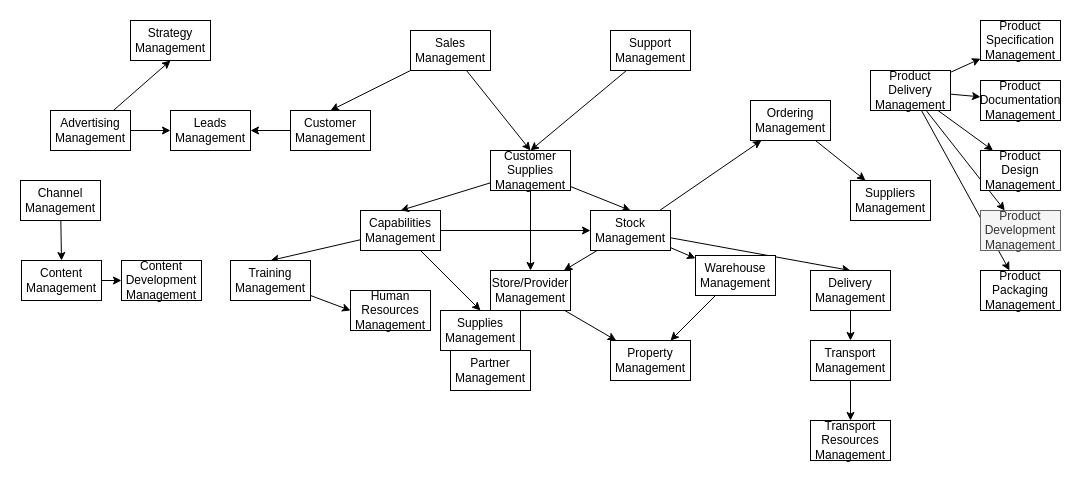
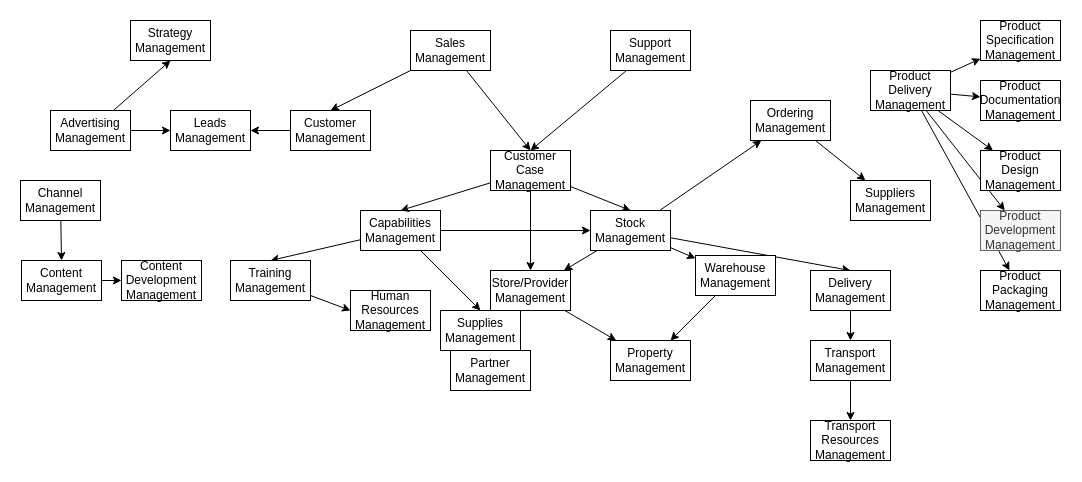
  <mxCell id="0" />
  <mxCell id="1" parent="0" />
  <mxCell id="2" value="Human Resources Management" style="rounded=0;whiteSpace=wrap;html=1;" vertex="1" parent="1"><mxGeometry x="350" y="290" width="80" height="40" as="geometry" /></mxCell>
  <mxCell id="3" style="edgeStyle=none;rounded=0;orthogonalLoop=1;jettySize=auto;html=1;entryX=0.5;entryY=0;entryDx=0;entryDy=0;" edge="1" parent="1" source="4" target="9"><mxGeometry relative="1" as="geometry" /></mxCell>
  <mxCell id="4" value="Transport Management" style="rounded=0;whiteSpace=wrap;html=1;" vertex="1" parent="1"><mxGeometry x="810" y="340" width="80" height="40" as="geometry" /></mxCell>
  <mxCell id="5" style="edgeStyle=none;rounded=0;orthogonalLoop=1;jettySize=auto;html=1;" edge="1" parent="1" source="8" target="25"><mxGeometry relative="1" as="geometry" /></mxCell>
  <mxCell id="6" style="edgeStyle=none;rounded=0;orthogonalLoop=1;jettySize=auto;html=1;entryX=0.5;entryY=0;entryDx=0;entryDy=0;" edge="1" parent="1" source="8" target="33"><mxGeometry relative="1" as="geometry" /></mxCell>
  <mxCell id="7" style="edgeStyle=none;rounded=0;orthogonalLoop=1;jettySize=auto;html=1;entryX=0.5;entryY=0;entryDx=0;entryDy=0;" edge="1" parent="1" source="8" target="60"><mxGeometry relative="1" as="geometry" /></mxCell>
  <mxCell id="8" value="Capabilities Management" style="rounded=0;whiteSpace=wrap;html=1;" vertex="1" parent="1"><mxGeometry x="360" y="210" width="80" height="40" as="geometry" /></mxCell>
  <mxCell id="9" value="Transport&lt;br&gt;Resources Management" style="rounded=0;whiteSpace=wrap;html=1;" vertex="1" parent="1"><mxGeometry x="810" y="420" width="80" height="40" as="geometry" /></mxCell>
  <mxCell id="10" style="edgeStyle=none;rounded=0;orthogonalLoop=1;jettySize=auto;html=1;entryX=1;entryY=0.5;entryDx=0;entryDy=0;" edge="1" parent="1" source="11" target="34"><mxGeometry relative="1" as="geometry" /></mxCell>
  <mxCell id="11" value="Customer Management" style="rounded=0;whiteSpace=wrap;html=1;" vertex="1" parent="1"><mxGeometry x="290" y="110" width="80" height="40" as="geometry" /></mxCell>
  <mxCell id="12" style="edgeStyle=none;rounded=0;orthogonalLoop=1;jettySize=auto;html=1;entryX=0.5;entryY=0;entryDx=0;entryDy=0;" edge="1" parent="1" source="15" target="8"><mxGeometry relative="1" as="geometry" /></mxCell>
  <mxCell id="13" style="edgeStyle=none;rounded=0;orthogonalLoop=1;jettySize=auto;html=1;entryX=0.5;entryY=0;entryDx=0;entryDy=0;" edge="1" parent="1" source="15" target="25"><mxGeometry relative="1" as="geometry" /></mxCell>
  <mxCell id="14" style="edgeStyle=none;rounded=0;orthogonalLoop=1;jettySize=auto;html=1;entryX=0.5;entryY=0;entryDx=0;entryDy=0;" edge="1" parent="1" source="15" target="29"><mxGeometry relative="1" as="geometry" /></mxCell>
- <mxCell id="15" value="Customer Supplies Management" style="rounded=0;whiteSpace=wrap;html=1;" vertex="1" parent="1"><mxGeometry x="490" width="80" height="40" as="geometry" y="150" /></mxCell>
+ <mxCell id="15" value="Customer Case Management" style="rounded=0;whiteSpace=wrap;html=1;" vertex="1" parent="1"><mxGeometry x="490" width="80" height="40" as="geometry" y="150" /></mxCell>
  <mxCell id="16" style="edgeStyle=none;rounded=0;orthogonalLoop=1;jettySize=auto;html=1;entryX=0.5;entryY=0;entryDx=0;entryDy=0;" edge="1" parent="1" source="17" target="15"><mxGeometry relative="1" as="geometry" /></mxCell>
  <mxCell id="17" value="Support Management" style="rounded=0;whiteSpace=wrap;html=1;" vertex="1" parent="1"><mxGeometry x="610" y="30" width="80" height="40" as="geometry" /></mxCell>
  <mxCell id="18" style="edgeStyle=none;rounded=0;orthogonalLoop=1;jettySize=auto;html=1;entryX=0.5;entryY=0;entryDx=0;entryDy=0;" edge="1" parent="1" source="20" target="15"><mxGeometry relative="1" as="geometry" /></mxCell>
  <mxCell id="19" style="edgeStyle=none;rounded=0;orthogonalLoop=1;jettySize=auto;html=1;entryX=0.5;entryY=0;entryDx=0;entryDy=0;" edge="1" parent="1" source="20" target="11"><mxGeometry relative="1" as="geometry" /></mxCell>
  <mxCell id="20" value="Sales Management" style="rounded=0;whiteSpace=wrap;html=1;" vertex="1" parent="1"><mxGeometry x="410" y="30" width="80" height="40" as="geometry" /></mxCell>
  <mxCell id="21" style="rounded=0;orthogonalLoop=1;jettySize=auto;html=1;" edge="1" parent="1" source="25" target="27"><mxGeometry relative="1" as="geometry" /></mxCell>
  <mxCell id="22" style="rounded=0;orthogonalLoop=1;jettySize=auto;html=1;" edge="1" parent="1" source="25" target="29"><mxGeometry relative="1" as="geometry" /></mxCell>
  <mxCell id="23" style="edgeStyle=none;rounded=0;orthogonalLoop=1;jettySize=auto;html=1;entryX=0.5;entryY=0;entryDx=0;entryDy=0;" edge="1" parent="1" source="25" target="31"><mxGeometry relative="1" as="geometry" /></mxCell>
  <mxCell id="24" style="edgeStyle=none;rounded=0;orthogonalLoop=1;jettySize=auto;html=1;" edge="1" parent="1" source="25" target="40"><mxGeometry relative="1" as="geometry" /></mxCell>
  <mxCell id="25" value="Stock Management" style="rounded=0;whiteSpace=wrap;html=1;" vertex="1" parent="1"><mxGeometry x="590" y="210" width="80" height="40" as="geometry" /></mxCell>
  <mxCell id="26" style="edgeStyle=none;rounded=0;orthogonalLoop=1;jettySize=auto;html=1;" edge="1" parent="1" source="27" target="48"><mxGeometry relative="1" as="geometry" /></mxCell>
  <mxCell id="27" value="Warehouse Management" style="rounded=0;whiteSpace=wrap;html=1;" vertex="1" parent="1"><mxGeometry x="695" y="255" width="80" height="40" as="geometry" /></mxCell>
  <mxCell id="28" style="edgeStyle=none;rounded=0;orthogonalLoop=1;jettySize=auto;html=1;" edge="1" parent="1" source="29" target="48"><mxGeometry relative="1" as="geometry" /></mxCell>
  <mxCell id="29" value="Store/Provider Management" style="rounded=0;whiteSpace=wrap;html=1;" vertex="1" parent="1"><mxGeometry x="490" y="270" width="80" height="40" as="geometry" /></mxCell>
  <mxCell id="30" style="edgeStyle=none;rounded=0;orthogonalLoop=1;jettySize=auto;html=1;entryX=0.5;entryY=0;entryDx=0;entryDy=0;" edge="1" parent="1" source="31" target="4"><mxGeometry relative="1" as="geometry" /></mxCell>
  <mxCell id="31" value="Delivery Management" style="rounded=0;whiteSpace=wrap;html=1;" vertex="1" parent="1"><mxGeometry x="810" y="270" width="80" height="40" as="geometry" /></mxCell>
  <mxCell id="32" style="edgeStyle=none;rounded=0;orthogonalLoop=1;jettySize=auto;html=1;entryX=0;entryY=0.5;entryDx=0;entryDy=0;" edge="1" parent="1" source="33" target="2"><mxGeometry relative="1" as="geometry" /></mxCell>
  <mxCell id="33" value="Training Management" style="rounded=0;whiteSpace=wrap;html=1;" vertex="1" parent="1"><mxGeometry x="230" y="260" width="80" height="40" as="geometry" /></mxCell>
  <mxCell id="34" value="Leads Management" style="rounded=0;whiteSpace=wrap;html=1;" vertex="1" parent="1"><mxGeometry x="170" y="110" width="80" height="40" as="geometry" /></mxCell>
  <mxCell id="35" style="edgeStyle=none;rounded=0;orthogonalLoop=1;jettySize=auto;html=1;entryX=0;entryY=0.5;entryDx=0;entryDy=0;" edge="1" parent="1" source="37" target="34"><mxGeometry relative="1" as="geometry" /></mxCell>
  <mxCell id="36" style="edgeStyle=none;rounded=0;orthogonalLoop=1;jettySize=auto;html=1;entryX=0.5;entryY=1;entryDx=0;entryDy=0;" edge="1" parent="1" source="37" target="38"><mxGeometry relative="1" as="geometry" /></mxCell>
  <mxCell id="37" value="Advertising Management" style="rounded=0;whiteSpace=wrap;html=1;" vertex="1" parent="1"><mxGeometry x="50" y="110" width="80" height="40" as="geometry" /></mxCell>
  <mxCell id="38" value="Strategy Management" style="rounded=0;whiteSpace=wrap;html=1;" vertex="1" parent="1"><mxGeometry x="130" y="20" width="80" height="40" as="geometry" /></mxCell>
  <mxCell id="39" style="edgeStyle=none;rounded=0;orthogonalLoop=1;jettySize=auto;html=1;" edge="1" parent="1" source="40" target="41"><mxGeometry relative="1" as="geometry" /></mxCell>
  <mxCell id="40" value="Ordering Management" style="rounded=0;whiteSpace=wrap;html=1;" vertex="1" parent="1"><mxGeometry x="750" y="100" width="80" height="40" as="geometry" /></mxCell>
  <mxCell id="41" value="Suppliers Management" style="rounded=0;whiteSpace=wrap;html=1;" vertex="1" parent="1"><mxGeometry x="850" y="180" width="80" height="40" as="geometry" /></mxCell>
  <mxCell id="42" value="Partner Management" style="rounded=0;whiteSpace=wrap;html=1;" vertex="1" parent="1"><mxGeometry x="450" y="350" width="80" height="40" as="geometry" /></mxCell>
  <mxCell id="43" style="edgeStyle=none;rounded=0;orthogonalLoop=1;jettySize=auto;html=1;entryX=0;entryY=0.5;entryDx=0;entryDy=0;" edge="1" parent="1" source="44" target="47"><mxGeometry relative="1" as="geometry" /></mxCell>
  <mxCell id="44" value="Content&lt;br&gt;Management" style="rounded=0;whiteSpace=wrap;html=1;" vertex="1" parent="1"><mxGeometry x="21" y="260" width="80" height="40" as="geometry" /></mxCell>
  <mxCell id="45" style="edgeStyle=none;rounded=0;orthogonalLoop=1;jettySize=auto;html=1;entryX=0.5;entryY=0;entryDx=0;entryDy=0;" edge="1" parent="1" source="46" target="44"><mxGeometry relative="1" as="geometry" /></mxCell>
  <mxCell id="46" value="Channel&lt;br&gt;Management" style="rounded=0;whiteSpace=wrap;html=1;" vertex="1" parent="1"><mxGeometry x="20" y="180" width="80" height="40" as="geometry" /></mxCell>
  <mxCell id="47" value="Content&lt;br&gt;Development&lt;br&gt;Management" style="rounded=0;whiteSpace=wrap;html=1;" vertex="1" parent="1"><mxGeometry x="121" y="260" width="80" height="40" as="geometry" /></mxCell>
  <mxCell id="48" value="Property Management" style="rounded=0;whiteSpace=wrap;html=1;" vertex="1" parent="1"><mxGeometry x="610" y="340" width="80" height="40" as="geometry" /></mxCell>
  <mxCell id="49" style="edgeStyle=none;rounded=0;orthogonalLoop=1;jettySize=auto;html=1;" edge="1" parent="1" source="54" target="55"><mxGeometry relative="1" as="geometry" /></mxCell>
  <mxCell id="50" style="edgeStyle=none;rounded=0;orthogonalLoop=1;jettySize=auto;html=1;" edge="1" parent="1" source="54" target="56"><mxGeometry relative="1" as="geometry" /></mxCell>
  <mxCell id="51" style="edgeStyle=none;rounded=0;orthogonalLoop=1;jettySize=auto;html=1;" edge="1" parent="1" source="54" target="57"><mxGeometry relative="1" as="geometry" /></mxCell>
  <mxCell id="52" style="edgeStyle=none;rounded=0;orthogonalLoop=1;jettySize=auto;html=1;" edge="1" parent="1" source="54" target="58"><mxGeometry relative="1" as="geometry" /></mxCell>
  <mxCell id="53" style="edgeStyle=none;rounded=0;orthogonalLoop=1;jettySize=auto;html=1;" edge="1" parent="1" source="54" target="59"><mxGeometry relative="1" as="geometry" /></mxCell>
  <mxCell id="54" value="Product Delivery&lt;br&gt;Management" style="rounded=0;whiteSpace=wrap;html=1;" vertex="1" parent="1"><mxGeometry x="870" y="70" width="80" height="40" as="geometry" /></mxCell>
  <mxCell id="55" value="Product Specification&lt;br&gt;Management" style="rounded=0;whiteSpace=wrap;html=1;" vertex="1" parent="1"><mxGeometry x="980" y="20" width="80" height="40" as="geometry" /></mxCell>
  <mxCell id="56" value="Product Documentation&lt;br&gt;Management" style="rounded=0;whiteSpace=wrap;html=1;" vertex="1" parent="1"><mxGeometry x="980" y="80" width="80" height="40" as="geometry" /></mxCell>
  <mxCell id="57" value="Product Design&lt;br&gt;Management" style="rounded=0;whiteSpace=wrap;html=1;" vertex="1" parent="1"><mxGeometry x="980" width="80" height="40" as="geometry" y="150" /></mxCell>
  <mxCell id="58" value="Product Development&lt;br&gt;Management" style="rounded=0;whiteSpace=wrap;html=1;fillColor=#f5f5f5;fontColor=#333333;strokeColor=#666666;" vertex="1" parent="1"><mxGeometry x="980" y="210" width="80" height="40" as="geometry" /></mxCell>
  <mxCell id="59" value="Product Packaging&lt;br&gt;Management" style="rounded=0;whiteSpace=wrap;html=1;" vertex="1" parent="1"><mxGeometry x="980" y="270" width="80" height="40" as="geometry" /></mxCell>
  <mxCell id="60" value="Supplies&lt;br&gt;Management" style="rounded=0;whiteSpace=wrap;html=1;" vertex="1" parent="1"><mxGeometry x="440" y="310" width="80" height="40" as="geometry" /></mxCell>
